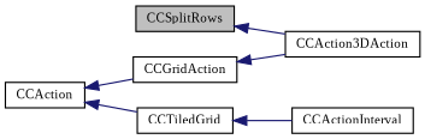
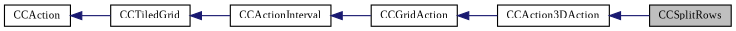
  digraph {
    fontname="Liberation Serif"
    rankdir=LR
    node [color=black fontname="Liberation Serif" fontsize=10 shape=record]
    edge [color=midnightblue dir=back fontname="Liberation Serif" fontsize=10 labelfontname=FreeSans labelfontsize=10 style=solid]
    n1 [fillcolor=grey75 fontcolor=black height=0.2 label=CCSplitRows style=filled width=0.4]
    n2 [height=0.2 label=CCAction3DAction width=0.4]
    n3 [height=0.2 label=CCGridAction width=0.4]
    n4 [height=0.2 label=CCActionInterval width=0.4]
    n5 [height=0.2 label=CCTiledGrid width=0.4]
    n6 [height=0.2 label=CCAction width=0.4]
-   n1 -> n2
+   n2 -> n1
    n3 -> n2
-   n6 -> n3
+   n4 -> n3
    n5 -> n4
    n6 -> n5
  }
